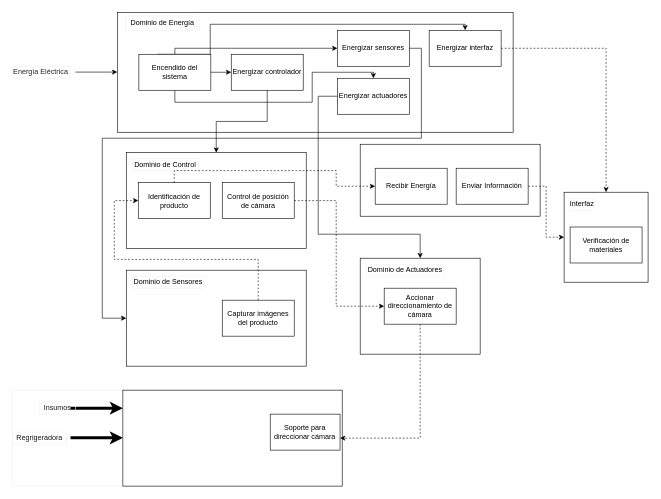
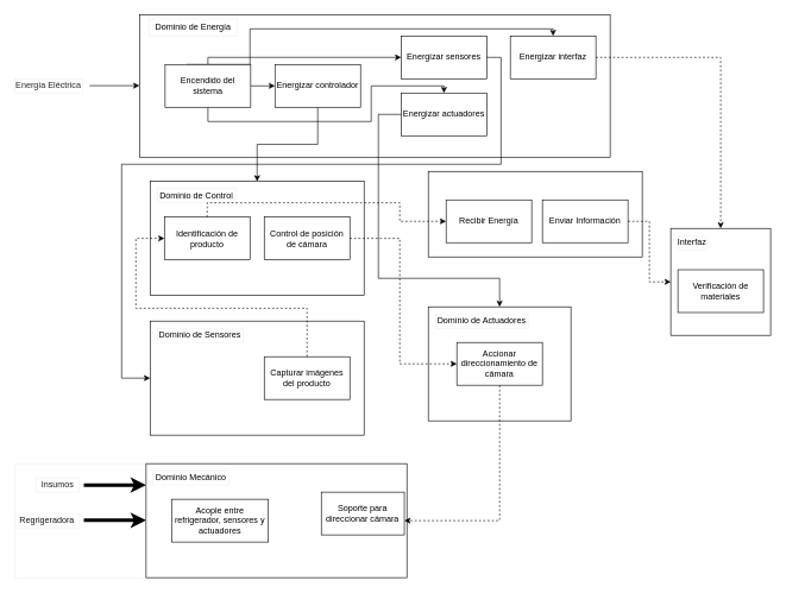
  <mxCell id="0" />
  <mxCell id="1" parent="0" />
  <mxCell id="2" value="" style="group;strokeColor=#f0f0f0;" vertex="1" connectable="0" parent="1"><mxGeometry x="210" y="450" width="300" height="160" as="geometry" /></mxCell>
  <mxCell id="3" value="" style="rounded=0;whiteSpace=wrap;html=1;" vertex="1" parent="2"><mxGeometry width="300" height="160" as="geometry" /></mxCell>
  <mxCell id="4" value="Dominio de Sensores" style="text;html=1;fillColor=none;align=center;verticalAlign=middle;whiteSpace=wrap;rounded=0;strokeColor=#f0f0f0;" vertex="1" parent="2"><mxGeometry x="10" y="10" width="120" height="20" as="geometry" /></mxCell>
  <mxCell id="5" value="Capturar imágenes del producto" style="rounded=0;whiteSpace=wrap;html=1;" vertex="1" parent="2"><mxGeometry x="160" y="50" width="120" height="60" as="geometry" /></mxCell>
  <mxCell id="6" value="" style="group;strokeColor=#f0f0f0;" vertex="1" connectable="0" parent="1"><mxGeometry x="210" y="254" width="300" height="160" as="geometry" /></mxCell>
  <mxCell id="7" value="" style="rounded=0;whiteSpace=wrap;html=1;" vertex="1" parent="6"><mxGeometry width="300" height="160" as="geometry" /></mxCell>
  <mxCell id="8" value="Dominio de Control" style="text;html=1;fillColor=none;align=center;verticalAlign=middle;whiteSpace=wrap;rounded=0;strokeColor=#f0f0f0;" vertex="1" parent="6"><mxGeometry x="10" y="10" width="110" height="20" as="geometry" /></mxCell>
  <mxCell id="9" value="Identificación de producto" style="rounded=0;whiteSpace=wrap;html=1;" vertex="1" parent="6"><mxGeometry x="20" y="50" width="120" height="60" as="geometry" /></mxCell>
  <mxCell id="10" value="Control de posición de cámara" style="rounded=0;whiteSpace=wrap;html=1;" vertex="1" parent="6"><mxGeometry x="160" y="50" width="120" height="60" as="geometry" /></mxCell>
  <mxCell id="11" value="" style="group;strokeColor=#f0f0f0;fontColor=#FCFCFC;" vertex="1" connectable="0" parent="1"><mxGeometry x="20" y="650" width="550" height="160" as="geometry" /></mxCell>
  <mxCell id="12" value="" style="endArrow=classic;html=1;strokeWidth=5;" edge="1" parent="11"><mxGeometry width="50" height="50" as="geometry"><mxPoint x="97" y="79.5" as="sourcePoint" /><mxPoint x="184.3" y="79.5" as="targetPoint" /></mxGeometry></mxCell>
  <mxCell id="13" value="&lt;font&gt;Regrigeradora&lt;/font&gt;" style="text;html=1;align=center;verticalAlign=middle;resizable=0;points=[];autosize=1;strokeColor=#f0f0f0;fontColor=#141414;" vertex="1" parent="11"><mxGeometry y="70" width="90" height="20" as="geometry" /></mxCell>
  <mxCell id="14" value="" style="rounded=0;whiteSpace=wrap;html=1;" vertex="1" parent="11"><mxGeometry x="184.3" width="365.7" height="160" as="geometry" /></mxCell>
+ <mxCell id="15" value="Dominio Mecánico" style="text;html=1;fillColor=none;align=center;verticalAlign=middle;whiteSpace=wrap;rounded=0;strokeColor=#f0f0f0;" vertex="1" parent="11"><mxGeometry x="194.0" y="10" width="106.7" height="20" as="geometry" /></mxCell>
+ <mxCell id="16" value="Acople entre refrigerador, sensores y actuadores" style="rounded=0;whiteSpace=wrap;html=1;" vertex="1" parent="11"><mxGeometry x="220.0" y="50" width="135.8" height="60" as="geometry" /></mxCell>
  <mxCell id="17" value="Soporte para direccionar cámara" style="rounded=0;whiteSpace=wrap;html=1;" vertex="1" parent="11"><mxGeometry x="430" y="40" width="116.4" height="60" as="geometry" /></mxCell>
  <mxCell id="18" value="" style="endArrow=classic;html=1;strokeWidth=5;" edge="1" parent="11"><mxGeometry x="-60" y="-699.5" width="50" height="50" as="geometry"><mxPoint x="97" y="30" as="sourcePoint" /><mxPoint x="184.3" y="30" as="targetPoint" /></mxGeometry></mxCell>
- <mxCell id="19" value="&lt;font&gt;Insumos&lt;/font&gt;" style="text;html=1;align=center;verticalAlign=middle;resizable=0;points=[];autosize=1;strokeColor=#f0f0f0;fontColor=#191919;" vertex="1" parent="11"><mxGeometry x="45" y="20" width="60" height="20" as="geometry" /></mxCell>
+ <mxCell id="19" value="&lt;font&gt;Insumos&lt;/font&gt;" style="text;html=1;align=center;verticalAlign=middle;resizable=0;points=[];autosize=1;strokeColor=#f0f0f0;fontColor=#191919;" vertex="1" parent="11"><mxGeometry x="30" y="20" width="60" height="20" as="geometry" /></mxCell>
  <mxCell id="20" value="" style="group;strokeColor=#f0f0f0;" vertex="1" connectable="0" parent="1"><mxGeometry x="600" y="430" width="200" height="160" as="geometry" /></mxCell>
  <mxCell id="21" value="" style="rounded=0;whiteSpace=wrap;html=1;" vertex="1" parent="20"><mxGeometry width="200" height="160" as="geometry" /></mxCell>
  <mxCell id="22" value="Dominio de Actuadores" style="text;html=1;fillColor=none;align=center;verticalAlign=middle;whiteSpace=wrap;rounded=0;strokeColor=#f0f0f0;" vertex="1" parent="20"><mxGeometry x="10" y="10" width="130" height="20" as="geometry" /></mxCell>
  <mxCell id="23" value="Accionar direccionamiento de cámara" style="rounded=0;whiteSpace=wrap;html=1;" vertex="1" parent="20"><mxGeometry x="40" y="50" width="120" height="60" as="geometry" /></mxCell>
  <mxCell id="24" value="" style="group;strokeColor=#f0f0f0;" vertex="1" connectable="0" parent="1"><mxGeometry x="195" y="20" width="660" height="200" as="geometry" /></mxCell>
  <mxCell id="25" value="" style="rounded=0;whiteSpace=wrap;html=1;" vertex="1" parent="24"><mxGeometry width="660" height="200" as="geometry" /></mxCell>
  <mxCell id="26" value="Dominio de Energía" style="text;html=1;fillColor=none;align=center;verticalAlign=middle;whiteSpace=wrap;rounded=0;strokeColor=#f0f0f0;" vertex="1" parent="24"><mxGeometry x="13.5" y="6.25" width="123" height="23.75" as="geometry" /></mxCell>
  <mxCell id="27" value="Energizar controlador" style="rounded=0;whiteSpace=wrap;html=1;" vertex="1" parent="24"><mxGeometry x="190" y="70" width="120" height="60" as="geometry" /></mxCell>
  <mxCell id="28" value="Energizar sensores" style="rounded=0;whiteSpace=wrap;html=1;" vertex="1" parent="24"><mxGeometry x="367" y="30" width="120" height="60" as="geometry" /></mxCell>
  <mxCell id="29" value="Energizar actuadores" style="rounded=0;whiteSpace=wrap;html=1;" vertex="1" parent="24"><mxGeometry x="367" y="110" width="120" height="60" as="geometry" /></mxCell>
  <mxCell id="30" value="Energizar interfaz" style="rounded=0;whiteSpace=wrap;html=1;" vertex="1" parent="24"><mxGeometry x="520" y="30" width="120" height="60" as="geometry" /></mxCell>
  <mxCell id="31" style="edgeStyle=orthogonalEdgeStyle;rounded=0;jumpStyle=none;orthogonalLoop=1;jettySize=auto;html=1;exitX=1;exitY=0.5;exitDx=0;exitDy=0;entryX=0;entryY=0.5;entryDx=0;entryDy=0;strokeWidth=1;" edge="1" parent="24" source="35" target="27"><mxGeometry relative="1" as="geometry" /></mxCell>
  <mxCell id="32" style="edgeStyle=orthogonalEdgeStyle;rounded=0;jumpStyle=none;orthogonalLoop=1;jettySize=auto;html=1;exitX=0.5;exitY=0;exitDx=0;exitDy=0;entryX=0;entryY=0.5;entryDx=0;entryDy=0;strokeWidth=1;" edge="1" parent="24" source="35" target="28"><mxGeometry relative="1" as="geometry"><Array as="points"><mxPoint x="96" y="60" /></Array></mxGeometry></mxCell>
  <mxCell id="33" style="edgeStyle=orthogonalEdgeStyle;rounded=0;jumpStyle=none;orthogonalLoop=1;jettySize=auto;html=1;exitX=0.5;exitY=1;exitDx=0;exitDy=0;entryX=0.5;entryY=0;entryDx=0;entryDy=0;strokeWidth=1;" edge="1" parent="24" source="35" target="29"><mxGeometry relative="1" as="geometry"><Array as="points"><mxPoint x="96" y="150" /><mxPoint x="325" y="150" /><mxPoint x="325" y="100" /><mxPoint x="427" y="100" /></Array></mxGeometry></mxCell>
  <mxCell id="34" style="edgeStyle=orthogonalEdgeStyle;rounded=0;jumpStyle=none;orthogonalLoop=1;jettySize=auto;html=1;exitX=0.25;exitY=0;exitDx=0;exitDy=0;entryX=0.5;entryY=0;entryDx=0;entryDy=0;strokeWidth=1;" edge="1" parent="24" source="35" target="30"><mxGeometry relative="1" as="geometry"><Array as="points"><mxPoint x="155" y="70" /><mxPoint x="155" y="20" /><mxPoint x="580" y="20" /></Array></mxGeometry></mxCell>
  <mxCell id="35" value="Encendido del sistema" style="rounded=0;whiteSpace=wrap;html=1;" vertex="1" parent="24"><mxGeometry x="36" y="70" width="120" height="60" as="geometry" /></mxCell>
  <mxCell id="36" value="" style="group;strokeColor=#f0f0f0;" vertex="1" connectable="0" parent="1"><mxGeometry x="940" y="320" width="140" height="150" as="geometry" /></mxCell>
  <mxCell id="37" value="" style="rounded=0;whiteSpace=wrap;html=1;" vertex="1" parent="36"><mxGeometry width="140" height="150" as="geometry" /></mxCell>
  <mxCell id="38" value="Verificación de materiales" style="rounded=0;whiteSpace=wrap;html=1;" vertex="1" parent="36"><mxGeometry x="10" y="58" width="120" height="60" as="geometry" /></mxCell>
  <mxCell id="39" value="Interfaz" style="text;html=1;fillColor=none;align=center;verticalAlign=middle;whiteSpace=wrap;rounded=0;strokeColor=#f0f0f0;" vertex="1" parent="36"><mxGeometry x="10" y="10" width="40" height="20" as="geometry" /></mxCell>
  <mxCell id="40" style="edgeStyle=orthogonalEdgeStyle;rounded=0;orthogonalLoop=1;jettySize=auto;html=1;strokeWidth=1;dashed=1;" edge="1" parent="1" source="23" target="17"><mxGeometry relative="1" as="geometry"><Array as="points"><mxPoint x="700" y="730" /></Array></mxGeometry></mxCell>
  <mxCell id="41" style="edgeStyle=orthogonalEdgeStyle;rounded=0;orthogonalLoop=1;jettySize=auto;html=1;exitX=0.5;exitY=0;exitDx=0;exitDy=0;dashed=1;strokeWidth=1;entryX=0;entryY=0.5;entryDx=0;entryDy=0;" edge="1" parent="1" source="5" target="9"><mxGeometry relative="1" as="geometry"><mxPoint x="140" y="420" as="targetPoint" /><Array as="points"><mxPoint x="430" y="432" /><mxPoint x="190" y="432" /><mxPoint x="190" y="334" /></Array></mxGeometry></mxCell>
  <mxCell id="42" style="edgeStyle=orthogonalEdgeStyle;rounded=0;jumpStyle=none;orthogonalLoop=1;jettySize=auto;html=1;exitX=1;exitY=0.5;exitDx=0;exitDy=0;entryX=0;entryY=0.5;entryDx=0;entryDy=0;dashed=1;strokeWidth=1;" edge="1" parent="1" source="10" target="23"><mxGeometry relative="1" as="geometry"><Array as="points"><mxPoint x="560" y="334" /><mxPoint x="560" y="510" /></Array></mxGeometry></mxCell>
  <mxCell id="43" value="" style="endArrow=classic;html=1;strokeWidth=1;" edge="1" parent="1"><mxGeometry width="50" height="50" relative="1" as="geometry"><mxPoint x="125" y="119.71" as="sourcePoint" /><mxPoint x="195" y="119.71" as="targetPoint" /></mxGeometry></mxCell>
  <mxCell id="44" value="Energía Eléctrica" style="text;html=1;fillColor=none;align=center;verticalAlign=middle;whiteSpace=wrap;rounded=0;strokeColor=#f0f0f0;fontColor=#242424;" vertex="1" parent="1"><mxGeometry x="20" y="110" width="95" height="20" as="geometry" /></mxCell>
  <mxCell id="45" value="" style="group;strokeColor=#f0f0f0;" vertex="1" connectable="0" parent="1"><mxGeometry x="600" y="240" width="300" height="120" as="geometry" /></mxCell>
  <mxCell id="46" value="" style="rounded=0;whiteSpace=wrap;html=1;" vertex="1" parent="45"><mxGeometry width="300" height="120" as="geometry" /></mxCell>
  <mxCell id="47" value="Enviar Información" style="rounded=0;whiteSpace=wrap;html=1;" vertex="1" parent="45"><mxGeometry x="160" y="40" width="120" height="60" as="geometry" /></mxCell>
  <mxCell id="48" value="Recibir Energía" style="rounded=0;whiteSpace=wrap;html=1;" vertex="1" parent="45"><mxGeometry x="25" y="40" width="120" height="60" as="geometry" /></mxCell>
  <mxCell id="49" style="edgeStyle=orthogonalEdgeStyle;rounded=0;jumpStyle=none;orthogonalLoop=1;jettySize=auto;html=1;exitX=0.5;exitY=0;exitDx=0;exitDy=0;entryX=0;entryY=0.5;entryDx=0;entryDy=0;dashed=1;strokeWidth=1;" edge="1" parent="1" source="9" target="48"><mxGeometry relative="1" as="geometry"><Array as="points"><mxPoint x="290" y="284" /><mxPoint x="560" y="284" /><mxPoint x="560" y="310" /></Array></mxGeometry></mxCell>
  <mxCell id="50" style="edgeStyle=orthogonalEdgeStyle;rounded=0;jumpStyle=none;orthogonalLoop=1;jettySize=auto;html=1;exitX=1;exitY=0.5;exitDx=0;exitDy=0;entryX=0;entryY=0.5;entryDx=0;entryDy=0;dashed=1;strokeWidth=1;" edge="1" parent="1" source="47" target="37"><mxGeometry relative="1" as="geometry" /></mxCell>
  <mxCell id="51" style="edgeStyle=orthogonalEdgeStyle;rounded=0;jumpStyle=none;orthogonalLoop=1;jettySize=auto;html=1;exitX=1;exitY=0.5;exitDx=0;exitDy=0;entryX=0.5;entryY=0;entryDx=0;entryDy=0;dashed=1;strokeWidth=1;" edge="1" parent="1" source="30" target="37"><mxGeometry relative="1" as="geometry" /></mxCell>
  <mxCell id="52" style="edgeStyle=orthogonalEdgeStyle;rounded=0;jumpStyle=none;orthogonalLoop=1;jettySize=auto;html=1;exitX=0;exitY=0.5;exitDx=0;exitDy=0;entryX=0.5;entryY=0;entryDx=0;entryDy=0;strokeWidth=1;" edge="1" parent="1" source="29" target="21"><mxGeometry relative="1" as="geometry"><Array as="points"><mxPoint x="530" y="160" /><mxPoint x="530" y="390" /><mxPoint x="700" y="390" /></Array></mxGeometry></mxCell>
  <mxCell id="53" style="edgeStyle=orthogonalEdgeStyle;rounded=0;jumpStyle=none;orthogonalLoop=1;jettySize=auto;html=1;exitX=0.5;exitY=1;exitDx=0;exitDy=0;entryX=0.5;entryY=0;entryDx=0;entryDy=0;strokeWidth=1;" edge="1" parent="1" source="27" target="7"><mxGeometry relative="1" as="geometry" /></mxCell>
  <mxCell id="54" style="edgeStyle=orthogonalEdgeStyle;rounded=0;jumpStyle=none;orthogonalLoop=1;jettySize=auto;html=1;exitX=1;exitY=0.5;exitDx=0;exitDy=0;entryX=0;entryY=0.5;entryDx=0;entryDy=0;strokeWidth=1;" edge="1" parent="1" source="28" target="3"><mxGeometry relative="1" as="geometry"><Array as="points"><mxPoint x="702" y="80" /><mxPoint x="702" y="230" /><mxPoint x="170" y="230" /><mxPoint x="170" y="530" /></Array></mxGeometry></mxCell>
